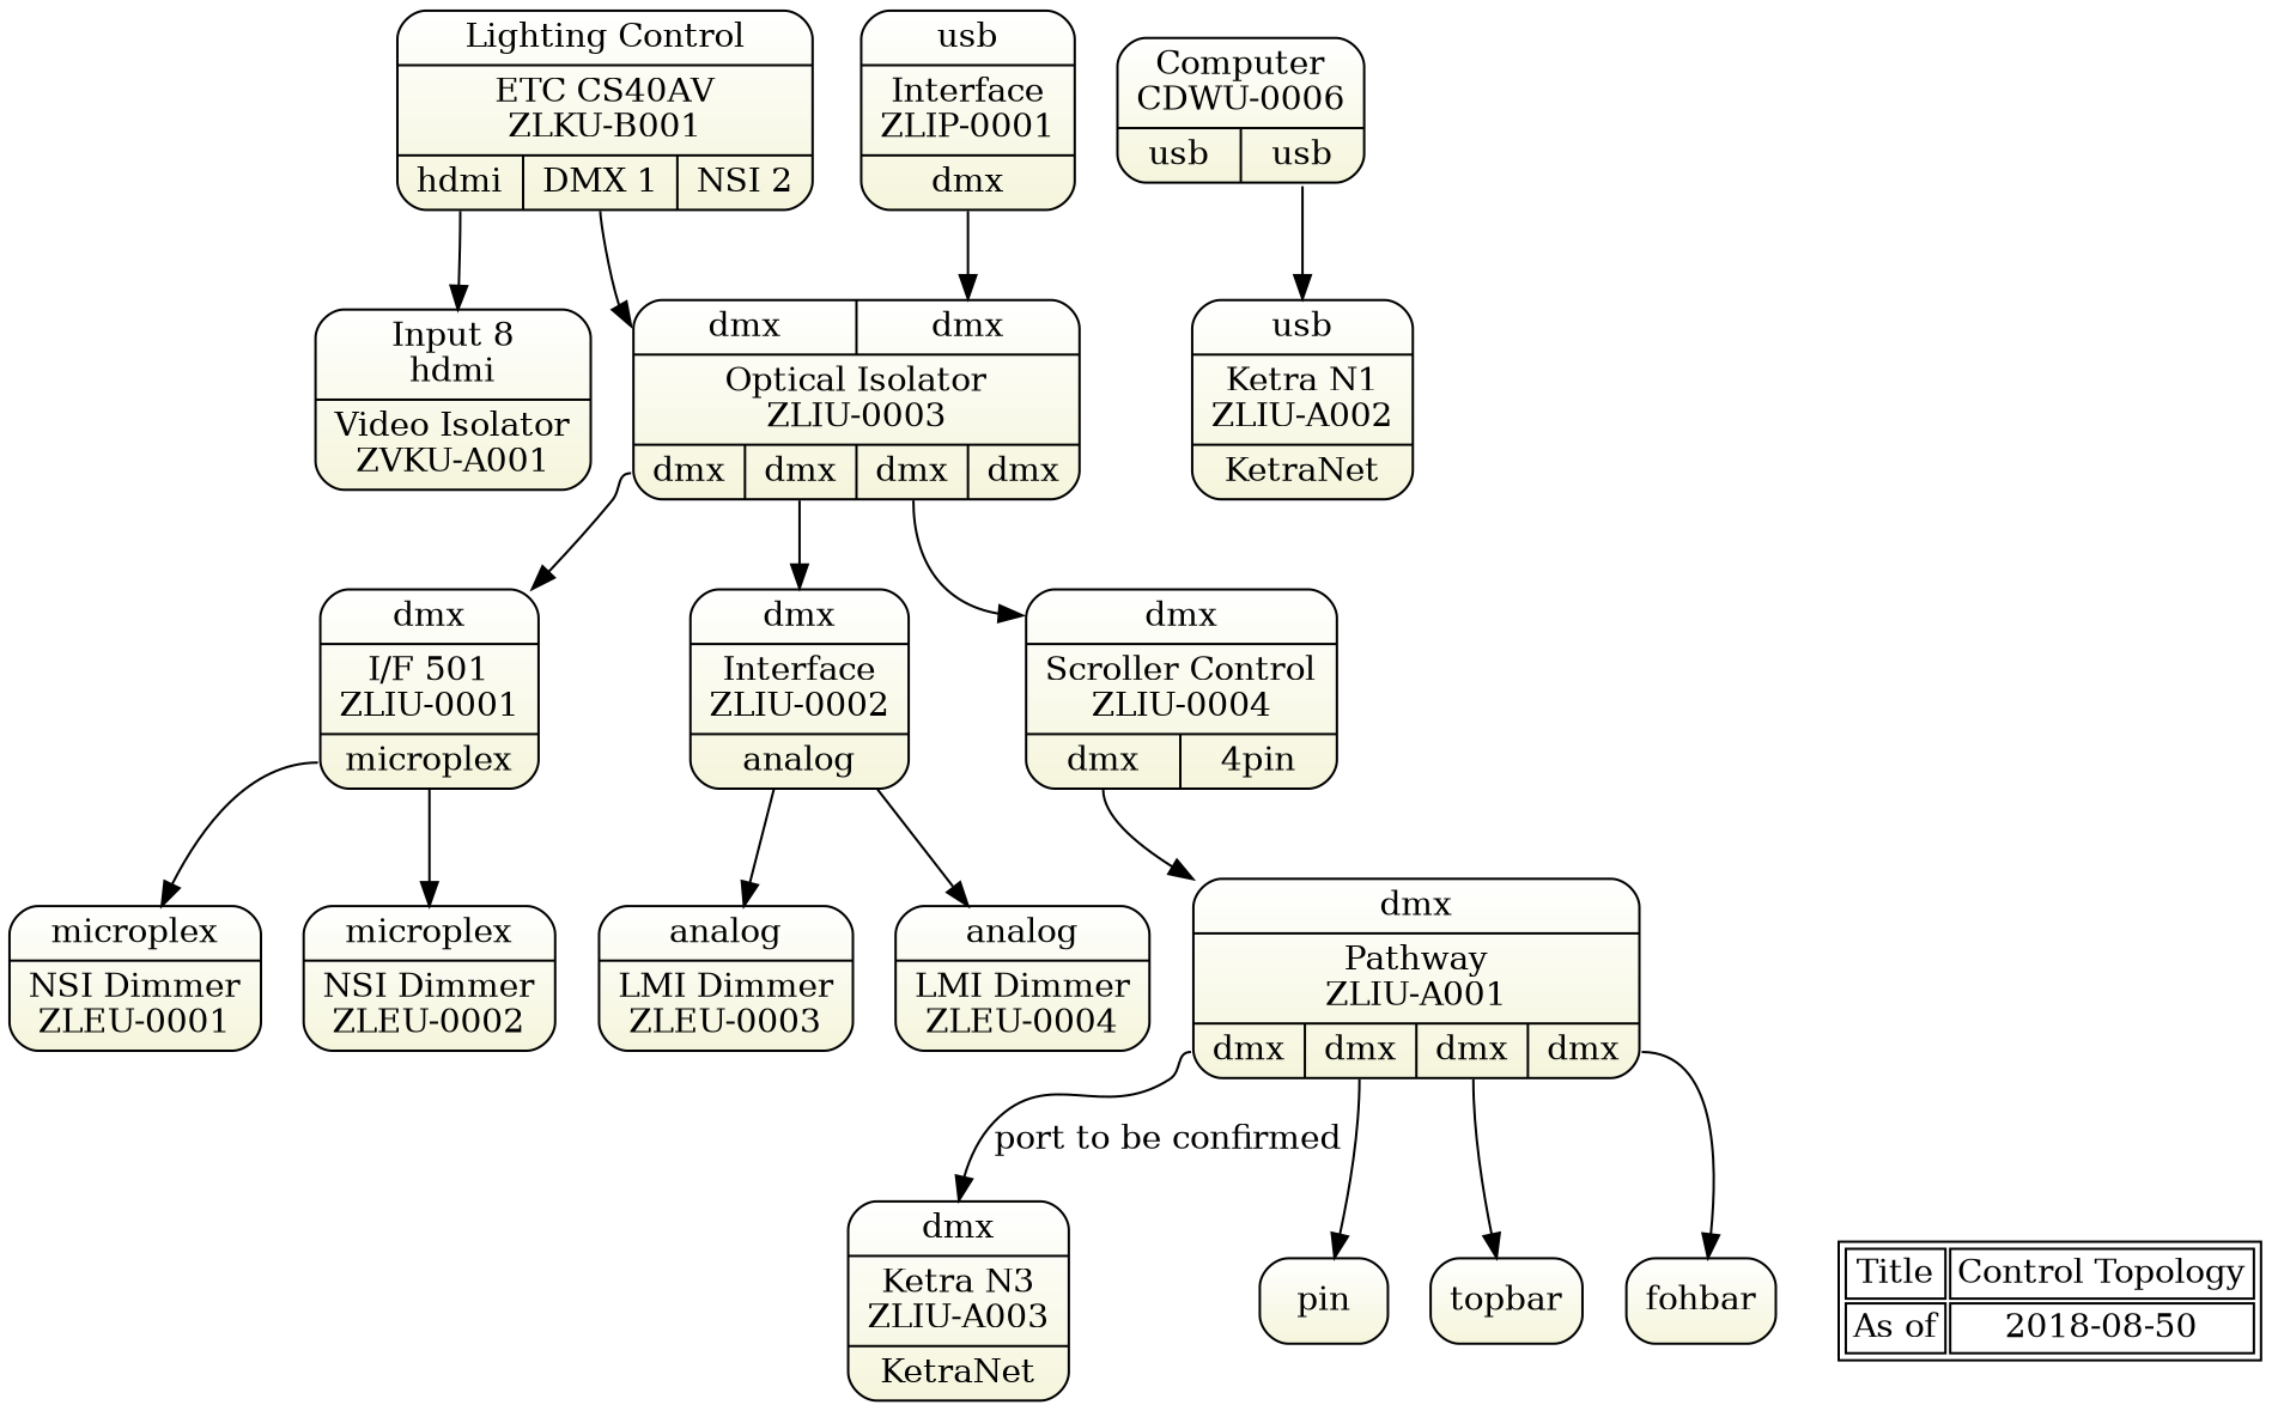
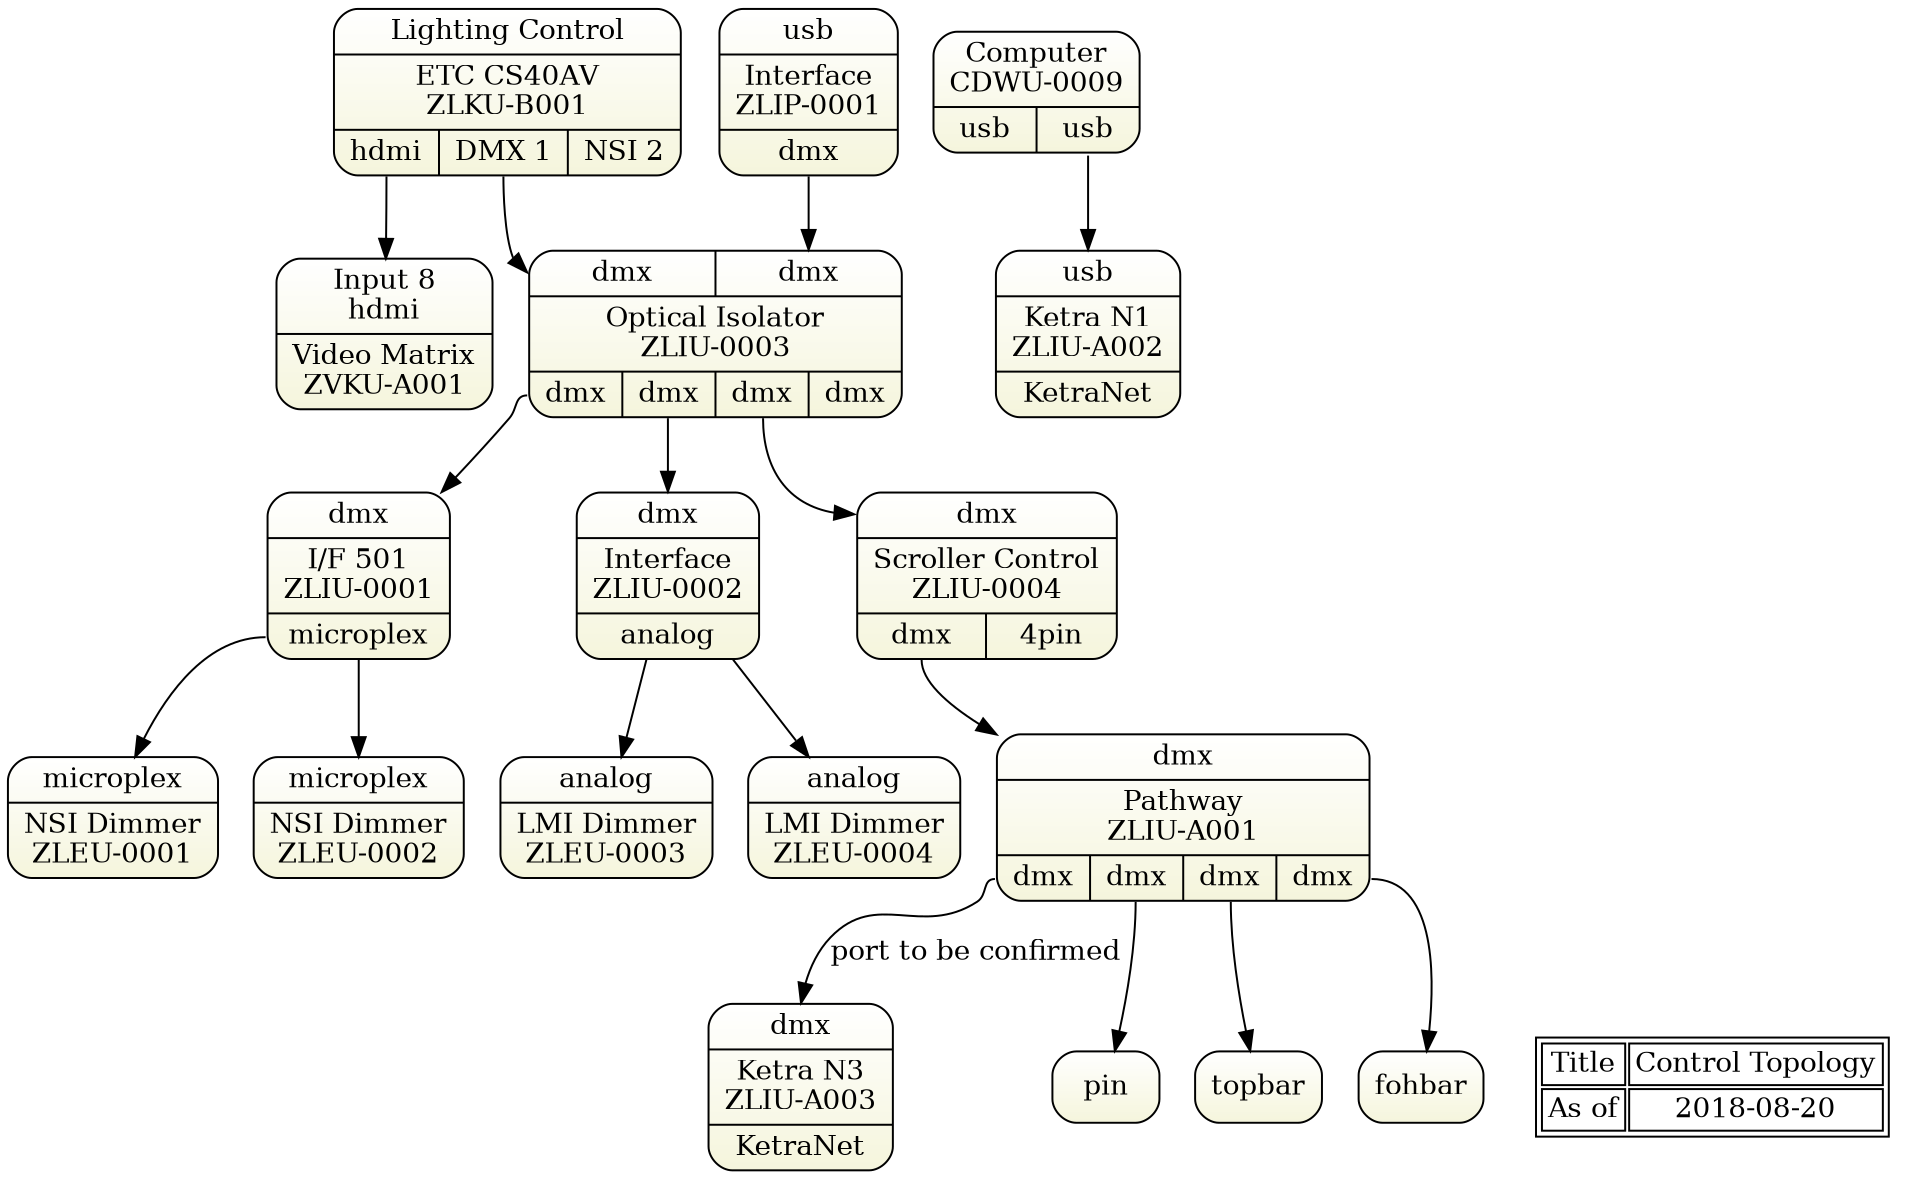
  digraph {
    fontname="DejaVu Serif"
    fontsize=10
    rankdir=TB
    node [fillcolor="white:beige" fontname="DejaVu Serif" gradientangle=270 shape=Mrecord style=filled]
    edge [fontname="DejaVu Serif" tailport=o2]
    n1 [label="{<i>dmx|Ketra N3\nZLIU-A003|<o>KetraNet}"]
-   n2 [fillcolor=white label=<<table> <tr><td>Title</td>     <td>Control Topology</td> </tr>     <tr><td>As of</td>     <td>2018-08-50</td> </tr>     </table>> shape=plaintext]
+   n2 [fillcolor=white label=<<table> <tr><td>Title</td>     <td>Control Topology</td> </tr>     <tr><td>As of</td>     <td>2018-08-20</td> </tr>     </table>> shape=plaintext]
    n3 [label="{Lighting Control|ETC CS40AV\nZLKU-B001|{<hdmi>hdmi|<dmx1>DMX 1|<dmx2>NSI 2}}"]
-   n4 [label="{{Computer\nCDWU-0006}|{ <o1>usb|<o2>usb }}"]
-   n5 [label="{<i>Input 8\nhdmi|Video Isolator\nZVKU-A001}"]
+   n4 [label="{{Computer\nCDWU-0009}|{ <o1>usb|<o2>usb }}"]
+   n5 [label="{<i>Input 8\nhdmi|Video Matrix\nZVKU-A001}"]
    n6 [label="{{<i1>dmx|<i2>dmx}|Optical Isolator\nZLIU-0003|{<o1>dmx|<o2>dmx|<o3>dmx|<o4>dmx}}"]
    n7 [label="{<i>usb|Ketra N1\nZLIU-A002|KetraNet}"]
    n8 [label="{<i>dmx|I/F 501\nZLIU-0001|<o>microplex}"]
    n9 [label="{<i>dmx|Interface\nZLIU-0002|analog}"]
    n10 [label="{<i>dmx|Scroller Control\nZLIU-0004|{<o1>dmx|<o2>4pin}}"]
    n11 [label="{<i>microplex|NSI Dimmer\nZLEU-0001}"]
    n12 [label="{<i>microplex|NSI Dimmer\nZLEU-0002}"]
    n13 [label="{<i>analog|LMI Dimmer\nZLEU-0003}"]
    n14 [label="{<i>analog|LMI Dimmer\nZLEU-0004}"]
    n15 [label="{<i>dmx|Pathway\nZLIU-A001|{<o1>dmx|<o2>dmx|<o3>dmx|<o4>dmx}}"]
    n16 [label="{<i>usb|Interface\nZLIP-0001|<o>dmx}"]
    n17 [label=pin]
    topbar
    fohbar
    subgraph sub_1 {
      rank=same
      n1
      n2
    }
    subgraph sub_2 {
      rank=same
      n3
      n4
    }
    n3 -> n5 [headport=i8 tailport=hdmi]
    n3 -> n6 [headport=i1 tailport=dmx1]
    n4 -> n7 [headport=i]
    n6 -> n8 [headport=dmx tailport=o1]
    n6 -> n9 [headport=i]
    n6 -> n10 [headport=i tailport=o3]
    n8 -> n11 [headport=dmx tailport=o]
    n8 -> n12 [headport=dmx tailport=o]
    n9 -> n13
    n9 -> n14
    n10 -> n15 [tailport=o1]
    n15 -> n1 [label="port to be confirmed" tailport=o1]
    n15 -> n17
    n15 -> topbar [tailport=o3]
    n15 -> fohbar [tailport=o4]
    n16 -> n6 [headport=i2 tailport=o]
  }
